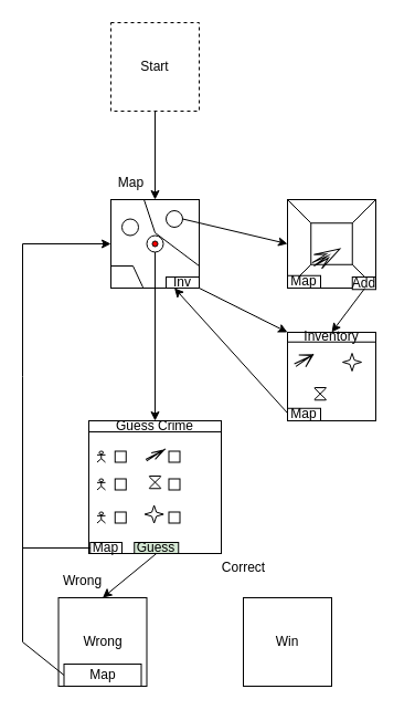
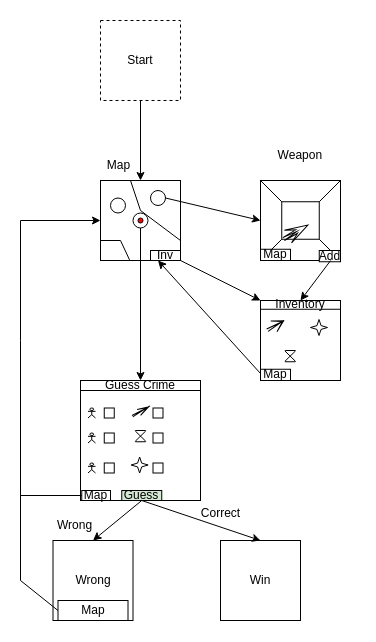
  <mxCell id="0" />
  <mxCell id="1" parent="0" />
  <mxCell id="2" value="" style="edgeStyle=orthogonalEdgeStyle;rounded=0;orthogonalLoop=1;jettySize=auto;html=1;" parent="1" source="3" target="19" edge="1"><mxGeometry relative="1" as="geometry" /></mxCell>
  <mxCell id="3" value="Start" style="whiteSpace=wrap;html=1;aspect=fixed;dashed=1;" parent="1" vertex="1"><mxGeometry x="100" y="20" width="80" height="80" as="geometry" /></mxCell>
  <mxCell id="4" value="Map" style="text;html=1;align=center;verticalAlign=middle;resizable=0;points=[];autosize=1;strokeColor=none;fillColor=none;" parent="1" vertex="1"><mxGeometry x="92.5" y="150" width="50" height="30" as="geometry" /></mxCell>
+ <mxCell id="5" value="Weapon&amp;nbsp;" style="text;html=1;align=center;verticalAlign=middle;resizable=0;points=[];autosize=1;strokeColor=none;fillColor=none;" parent="1" vertex="1"><mxGeometry x="265.63" y="140" width="70" height="30" as="geometry" /></mxCell>
  <mxCell id="6" value="" style="whiteSpace=wrap;html=1;aspect=fixed;" parent="1" vertex="1"><mxGeometry x="80" y="380" width="120" height="120" as="geometry" /></mxCell>
  <mxCell id="7" value="" style="group" parent="1" vertex="1" connectable="0"><mxGeometry x="260" y="180" width="94" height="81.25" as="geometry" /></mxCell>
  <mxCell id="8" value="" style="whiteSpace=wrap;html=1;aspect=fixed;" parent="7" vertex="1"><mxGeometry width="80" height="80" as="geometry" /></mxCell>
  <mxCell id="9" value="" style="whiteSpace=wrap;html=1;aspect=fixed;" parent="7" vertex="1"><mxGeometry x="21.25" y="21.25" width="37.5" height="37.5" as="geometry" /></mxCell>
  <mxCell id="10" value="" style="endArrow=none;html=1;rounded=0;entryX=0;entryY=0;entryDx=0;entryDy=0;exitX=0;exitY=0;exitDx=0;exitDy=0;" parent="7" source="9" target="8" edge="1"><mxGeometry width="50" height="50" relative="1" as="geometry"><mxPoint x="-20" y="30" as="sourcePoint" /><mxPoint x="30" y="-20" as="targetPoint" /></mxGeometry></mxCell>
  <mxCell id="11" value="" style="endArrow=none;html=1;rounded=0;entryX=1;entryY=0;entryDx=0;entryDy=0;exitX=1;exitY=0;exitDx=0;exitDy=0;" parent="7" source="9" target="8" edge="1"><mxGeometry width="50" height="50" relative="1" as="geometry"><mxPoint x="-20" y="30" as="sourcePoint" /><mxPoint x="30" y="-20" as="targetPoint" /></mxGeometry></mxCell>
  <mxCell id="12" value="" style="endArrow=none;html=1;rounded=0;" parent="7" target="8" edge="1"><mxGeometry width="50" height="50" relative="1" as="geometry"><mxPoint y="80" as="sourcePoint" /><mxPoint x="50" y="30" as="targetPoint" /><Array as="points" /></mxGeometry></mxCell>
  <mxCell id="13" value="" style="endArrow=none;html=1;rounded=0;entryX=0;entryY=1;entryDx=0;entryDy=0;exitX=0;exitY=1;exitDx=0;exitDy=0;" parent="7" source="8" target="9" edge="1"><mxGeometry width="50" height="50" relative="1" as="geometry"><mxPoint x="-20" y="30" as="sourcePoint" /><mxPoint x="30" y="-20" as="targetPoint" /></mxGeometry></mxCell>
  <mxCell id="14" value="" style="endArrow=none;html=1;rounded=0;entryX=1;entryY=1;entryDx=0;entryDy=0;exitX=1;exitY=1;exitDx=0;exitDy=0;" parent="7" source="8" target="9" edge="1"><mxGeometry width="50" height="50" relative="1" as="geometry"><mxPoint x="-20" y="30" as="sourcePoint" /><mxPoint x="30" y="-20" as="targetPoint" /></mxGeometry></mxCell>
  <mxCell id="15" value="Add" style="rounded=0;whiteSpace=wrap;html=1;" parent="7" vertex="1"><mxGeometry x="58.75" y="70" width="21.25" height="11.25" as="geometry" /></mxCell>
  <mxCell id="16" value="Map" style="rounded=0;whiteSpace=wrap;html=1;" parent="7" vertex="1"><mxGeometry y="68.75" width="30" height="11.25" as="geometry" /></mxCell>
  <mxCell id="17" value="" style="html=1;shadow=0;dashed=0;align=center;verticalAlign=middle;shape=mxgraph.arrows2.stylisedArrow;dy=0.73;dx=13;notch=15;feather=0.77;rotation=-30;" vertex="1" parent="7"><mxGeometry x="21.25" y="44.37" width="28" height="14.38" as="geometry" /></mxCell>
  <mxCell id="18" value="" style="group" parent="1" vertex="1" connectable="0"><mxGeometry x="100" y="180" width="80.0" height="80" as="geometry" /></mxCell>
  <mxCell id="19" value="" style="whiteSpace=wrap;html=1;aspect=fixed;" parent="18" vertex="1"><mxGeometry x="5.684e-14" width="80" height="80" as="geometry" /></mxCell>
  <mxCell id="20" value="" style="ellipse;whiteSpace=wrap;html=1;aspect=fixed;" parent="18" vertex="1"><mxGeometry x="50.0" y="10" width="15" height="15" as="geometry" /></mxCell>
  <mxCell id="21" value="" style="ellipse;whiteSpace=wrap;html=1;aspect=fixed;" parent="18" vertex="1"><mxGeometry x="32.5" y="32.5" width="15" height="15" as="geometry" /></mxCell>
  <mxCell id="22" value="" style="ellipse;whiteSpace=wrap;html=1;aspect=fixed;" parent="18" vertex="1"><mxGeometry x="10.0" y="17.5" width="15" height="15" as="geometry" /></mxCell>
  <mxCell id="23" value="" style="endArrow=none;html=1;rounded=0;entryX=0.25;entryY=0;entryDx=0;entryDy=0;" parent="18" edge="1"><mxGeometry width="50" height="50" relative="1" as="geometry"><mxPoint x="80.0" y="60" as="sourcePoint" /><mxPoint x="30.0" as="targetPoint" /><Array as="points"><mxPoint x="40.0" y="30" /></Array></mxGeometry></mxCell>
  <mxCell id="24" value="" style="endArrow=none;html=1;rounded=0;entryX=0;entryY=0.75;entryDx=0;entryDy=0;exitX=0.363;exitY=0.992;exitDx=0;exitDy=0;exitPerimeter=0;" parent="18" source="19" target="19" edge="1"><mxGeometry width="50" height="50" relative="1" as="geometry"><mxPoint x="70.0" y="60" as="sourcePoint" /><mxPoint x="120.0" y="10" as="targetPoint" /><Array as="points"><mxPoint x="20" y="60" /></Array></mxGeometry></mxCell>
  <mxCell id="25" value="" style="endArrow=none;html=1;rounded=0;" parent="18" edge="1"><mxGeometry width="50" height="50" relative="1" as="geometry"><mxPoint y="45.833" as="sourcePoint" /><mxPoint y="59.167" as="targetPoint" /><Array as="points"><mxPoint x="5.684e-14" /></Array></mxGeometry></mxCell>
  <mxCell id="26" value="Inv" style="rounded=0;whiteSpace=wrap;html=1;" parent="18" vertex="1"><mxGeometry x="50.0" y="70" width="30" height="10" as="geometry" /></mxCell>
  <mxCell id="27" value="" style="ellipse;whiteSpace=wrap;html=1;aspect=fixed;fillColor=#FF0000;" parent="18" vertex="1"><mxGeometry x="37.5" y="37.5" width="5" height="5" as="geometry" /></mxCell>
  <mxCell id="28" value="" style="shape=umlActor;verticalLabelPosition=bottom;verticalAlign=top;html=1;outlineConnect=0;" parent="1" vertex="1"><mxGeometry x="87.5" y="407.5" width="7.5" height="10" as="geometry" /></mxCell>
  <mxCell id="29" value="" style="shape=umlActor;verticalLabelPosition=bottom;verticalAlign=top;html=1;outlineConnect=0;" parent="1" vertex="1"><mxGeometry x="87.5" y="432.5" width="7.5" height="10" as="geometry" /></mxCell>
  <mxCell id="30" value="" style="shape=umlActor;verticalLabelPosition=bottom;verticalAlign=top;html=1;outlineConnect=0;" parent="1" vertex="1"><mxGeometry x="87.5" y="462.5" width="7.5" height="10" as="geometry" /></mxCell>
  <mxCell id="31" value="" style="whiteSpace=wrap;html=1;aspect=fixed;" parent="1" vertex="1"><mxGeometry x="103.75" y="407.5" width="10" height="10" as="geometry" /></mxCell>
  <mxCell id="32" value="" style="whiteSpace=wrap;html=1;aspect=fixed;" parent="1" vertex="1"><mxGeometry x="103.75" y="432.5" width="10" height="10" as="geometry" /></mxCell>
  <mxCell id="33" value="" style="whiteSpace=wrap;html=1;aspect=fixed;" parent="1" vertex="1"><mxGeometry x="103.75" y="462.5" width="10" height="10" as="geometry" /></mxCell>
  <mxCell id="34" value="Guess Crime" style="rounded=0;whiteSpace=wrap;html=1;" parent="1" vertex="1"><mxGeometry x="80" y="380" width="120" height="10" as="geometry" /></mxCell>
  <mxCell id="35" value="" style="endArrow=classic;html=1;rounded=0;exitX=0.5;exitY=1;exitDx=0;exitDy=0;entryX=0.5;entryY=0;entryDx=0;entryDy=0;" parent="1" target="34" edge="1" source="21"><mxGeometry width="50" height="50" relative="1" as="geometry"><mxPoint x="140" y="260" as="sourcePoint" /><mxPoint x="140" y="380" as="targetPoint" /></mxGeometry></mxCell>
  <mxCell id="36" value="Guess" style="rounded=0;whiteSpace=wrap;html=1;fillColor=#d5e8d4;" parent="1" vertex="1"><mxGeometry x="121.25" y="490" width="40" height="10" as="geometry" /></mxCell>
  <mxCell id="37" value="Win" style="whiteSpace=wrap;html=1;aspect=fixed;" parent="1" vertex="1"><mxGeometry x="220" y="540" width="80" height="80" as="geometry" /></mxCell>
+ <mxCell id="38" value="" style="endArrow=classic;html=1;rounded=0;entryX=0.5;entryY=0;entryDx=0;entryDy=0;exitX=0.5;exitY=1;exitDx=0;exitDy=0;" parent="1" source="36" target="37" edge="1"><mxGeometry width="50" height="50" relative="1" as="geometry"><mxPoint x="100" y="520" as="sourcePoint" /><mxPoint x="150" y="470" as="targetPoint" /></mxGeometry></mxCell>
  <mxCell id="39" value="" style="whiteSpace=wrap;html=1;aspect=fixed;" parent="1" vertex="1"><mxGeometry x="260" y="300" width="80" height="80" as="geometry" /></mxCell>
  <mxCell id="40" value="Inventory" style="rounded=0;whiteSpace=wrap;html=1;" parent="1" vertex="1"><mxGeometry x="260" y="300" width="80" height="8.75" as="geometry" /></mxCell>
  <mxCell id="41" value="Map" style="rounded=0;whiteSpace=wrap;html=1;" parent="1" vertex="1"><mxGeometry x="260" y="368.75" width="30" height="11.25" as="geometry" /></mxCell>
  <mxCell id="42" value="" style="endArrow=classic;html=1;rounded=0;exitX=1;exitY=0.5;exitDx=0;exitDy=0;entryX=0;entryY=0.5;entryDx=0;entryDy=0;" edge="1" parent="1" source="20" target="8"><mxGeometry width="50" height="50" relative="1" as="geometry"><mxPoint x="210" y="200" as="sourcePoint" /><mxPoint x="260" y="150" as="targetPoint" /></mxGeometry></mxCell>
  <mxCell id="43" value="" style="endArrow=classic;html=1;rounded=0;entryX=0.5;entryY=0;entryDx=0;entryDy=0;exitX=0.876;exitY=1.001;exitDx=0;exitDy=0;exitPerimeter=0;" edge="1" parent="1" source="8" target="40"><mxGeometry width="50" height="50" relative="1" as="geometry"><mxPoint x="180" y="260" as="sourcePoint" /><mxPoint x="230" y="210" as="targetPoint" /></mxGeometry></mxCell>
  <mxCell id="44" value="" style="endArrow=classic;html=1;rounded=0;entryX=0;entryY=0;entryDx=0;entryDy=0;" edge="1" parent="1" target="39"><mxGeometry width="50" height="50" relative="1" as="geometry"><mxPoint x="180" y="260" as="sourcePoint" /><mxPoint x="230" y="210" as="targetPoint" /></mxGeometry></mxCell>
  <mxCell id="45" value="" style="endArrow=classic;html=1;rounded=0;entryX=0.25;entryY=1;entryDx=0;entryDy=0;exitX=0.004;exitY=0.917;exitDx=0;exitDy=0;exitPerimeter=0;" edge="1" parent="1" source="39" target="26"><mxGeometry width="50" height="50" relative="1" as="geometry"><mxPoint x="210" y="399.38" as="sourcePoint" /><mxPoint x="260" y="349.38" as="targetPoint" /></mxGeometry></mxCell>
  <mxCell id="46" value="" style="whiteSpace=wrap;html=1;aspect=fixed;" vertex="1" parent="1"><mxGeometry x="152.5" y="407.5" width="10" height="10" as="geometry" /></mxCell>
  <mxCell id="47" value="" style="whiteSpace=wrap;html=1;aspect=fixed;" vertex="1" parent="1"><mxGeometry x="152.5" y="432.5" width="10" height="10" as="geometry" /></mxCell>
  <mxCell id="48" value="" style="whiteSpace=wrap;html=1;aspect=fixed;" vertex="1" parent="1"><mxGeometry x="152.5" y="462.5" width="10" height="10" as="geometry" /></mxCell>
  <mxCell id="49" value="" style="html=1;shadow=0;dashed=0;align=center;verticalAlign=middle;shape=mxgraph.arrows2.stylisedArrow;dy=1;dx=1.27;notch=15;feather=0.77;rotation=-30;" vertex="1" parent="1"><mxGeometry x="130.63" y="407.5" width="18.75" height="6.88" as="geometry" /></mxCell>
  <mxCell id="50" value="" style="verticalLabelPosition=bottom;verticalAlign=top;html=1;shape=mxgraph.flowchart.collate;" vertex="1" parent="1"><mxGeometry x="134.69" y="430" width="10.62" height="11.25" as="geometry" /></mxCell>
  <mxCell id="51" value="" style="verticalLabelPosition=bottom;verticalAlign=top;html=1;shape=mxgraph.basic.4_point_star_2;dx=0.76;" vertex="1" parent="1"><mxGeometry x="130.63" y="456.5" width="17" height="16" as="geometry" /></mxCell>
  <mxCell id="52" value="" style="html=1;shadow=0;dashed=0;align=center;verticalAlign=middle;shape=mxgraph.arrows2.stylisedArrow;dy=1;dx=1.27;notch=15;feather=0.77;rotation=-30;" vertex="1" parent="1"><mxGeometry x="265.63" y="318.75" width="18.75" height="12.5" as="geometry" /></mxCell>
  <mxCell id="53" value="" style="verticalLabelPosition=bottom;verticalAlign=top;html=1;shape=mxgraph.flowchart.collate;" vertex="1" parent="1"><mxGeometry x="284.38" y="350" width="10.62" height="11.25" as="geometry" /></mxCell>
  <mxCell id="54" value="" style="verticalLabelPosition=bottom;verticalAlign=top;html=1;shape=mxgraph.basic.4_point_star_2;dx=0.76;" vertex="1" parent="1"><mxGeometry x="310" y="319" width="17" height="16" as="geometry" /></mxCell>
  <mxCell id="55" value="Wrong" style="whiteSpace=wrap;html=1;aspect=fixed;" vertex="1" parent="1"><mxGeometry x="52.5" y="540" width="80" height="80" as="geometry" /></mxCell>
  <mxCell id="56" value="Correct" style="text;html=1;align=center;verticalAlign=middle;resizable=0;points=[];autosize=1;strokeColor=none;fillColor=none;" vertex="1" parent="1"><mxGeometry x="190" y="498" width="60" height="30" as="geometry" /></mxCell>
  <mxCell id="57" value="Wrong" style="text;html=1;align=center;verticalAlign=middle;resizable=0;points=[];autosize=1;strokeColor=none;fillColor=none;" vertex="1" parent="1"><mxGeometry x="43.75" y="510" width="60" height="30" as="geometry" /></mxCell>
  <mxCell id="58" value="" style="endArrow=classic;html=1;rounded=0;entryX=0.5;entryY=0;entryDx=0;entryDy=0;exitX=0.5;exitY=1;exitDx=0;exitDy=0;" edge="1" parent="1" source="36" target="55"><mxGeometry width="50" height="50" relative="1" as="geometry"><mxPoint x="151" y="510" as="sourcePoint" /><mxPoint x="230" y="550" as="targetPoint" /></mxGeometry></mxCell>
  <mxCell id="59" value="Map" style="rounded=0;whiteSpace=wrap;html=1;" vertex="1" parent="1"><mxGeometry x="57.5" y="600" width="70" height="20" as="geometry" /></mxCell>
  <mxCell id="60" value="" style="endArrow=classic;html=1;rounded=0;exitX=0;exitY=0.5;exitDx=0;exitDy=0;entryX=0;entryY=0.5;entryDx=0;entryDy=0;" parent="1" source="59" edge="1" target="19"><mxGeometry width="50" height="50" relative="1" as="geometry"><mxPoint x="50" y="580" as="sourcePoint" /><mxPoint x="100" y="220" as="targetPoint" /><Array as="points"><mxPoint x="20" y="580" /><mxPoint x="20" y="340" /><mxPoint x="20" y="220" /></Array></mxGeometry></mxCell>
  <mxCell id="61" value="Map" style="rounded=0;whiteSpace=wrap;html=1;" vertex="1" parent="1"><mxGeometry x="81.25" y="490" width="28.75" height="10" as="geometry" /></mxCell>
  <mxCell id="62" value="" style="endArrow=none;html=1;rounded=0;entryX=0;entryY=0.5;entryDx=0;entryDy=0;" edge="1" parent="1" target="61"><mxGeometry width="50" height="50" relative="1" as="geometry"><mxPoint x="20" y="495" as="sourcePoint" /><mxPoint x="70" y="450" as="targetPoint" /></mxGeometry></mxCell>
